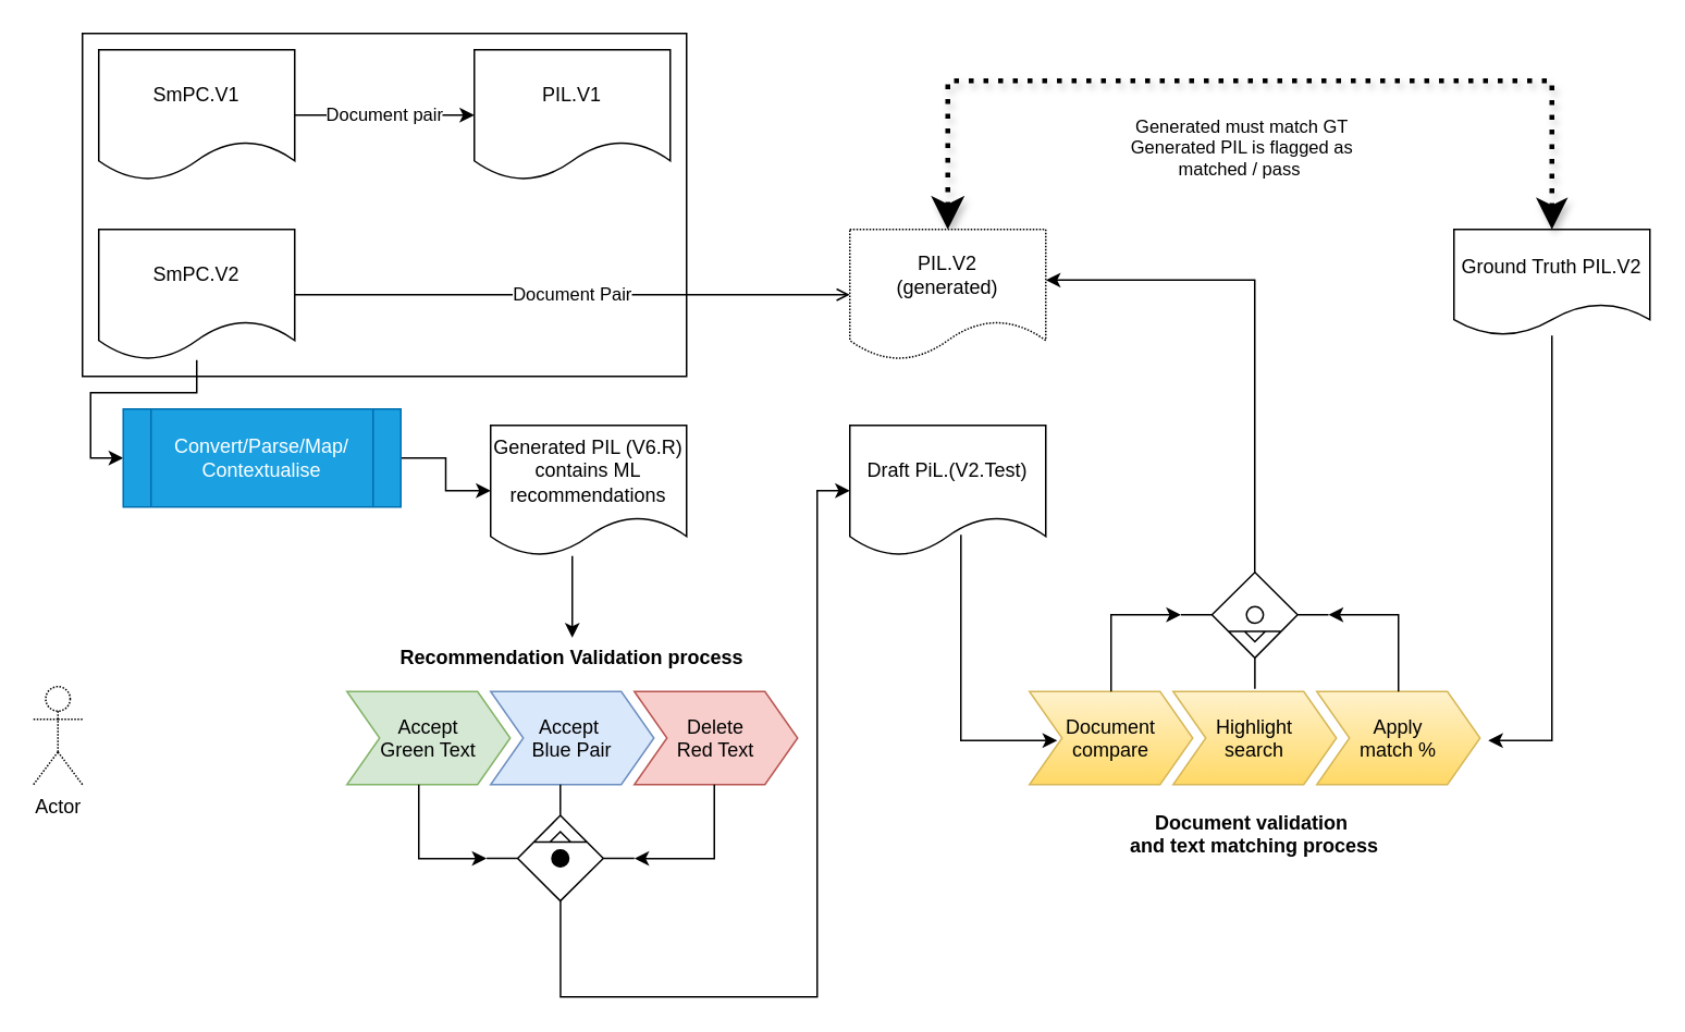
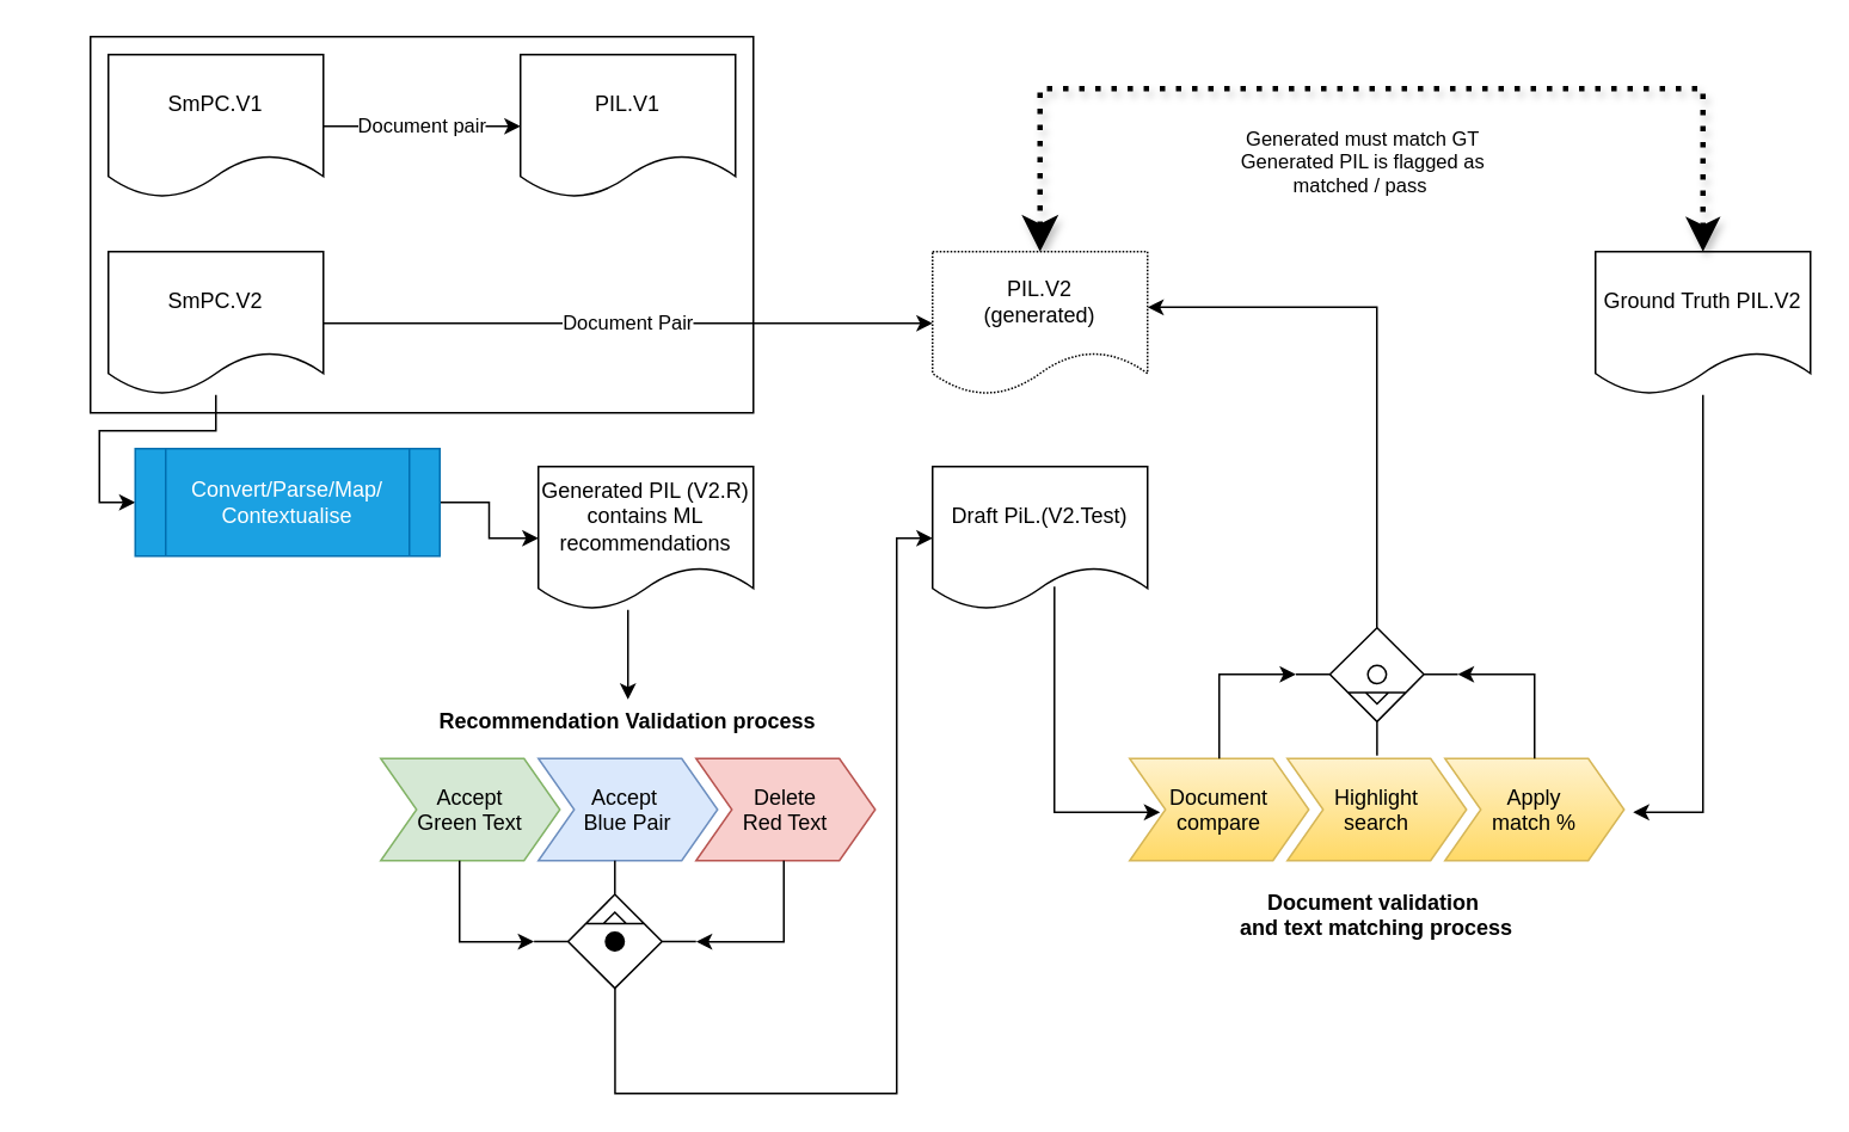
  <mxCell id="0" />
  <mxCell id="1" parent="0" />
  <mxCell id="2" value="" style="rounded=0;whiteSpace=wrap;html=1;" parent="1" vertex="1"><mxGeometry x="50" y="20" width="370" height="210" as="geometry" /></mxCell>
  <mxCell id="3" value="Document pair" style="edgeStyle=orthogonalEdgeStyle;rounded=0;orthogonalLoop=1;jettySize=auto;html=1;" parent="1" source="4" target="5" edge="1"><mxGeometry relative="1" as="geometry" /></mxCell>
  <mxCell id="4" value="SmPC.V1" style="shape=document;whiteSpace=wrap;html=1;boundedLbl=1;" parent="1" vertex="1"><mxGeometry x="60" y="30" width="120" height="80" as="geometry" /></mxCell>
  <mxCell id="5" value="PIL.V1" style="shape=document;whiteSpace=wrap;html=1;boundedLbl=1;" parent="1" vertex="1"><mxGeometry x="290" y="30" width="120" height="80" as="geometry" /></mxCell>
  <mxCell id="6" style="edgeStyle=orthogonalEdgeStyle;rounded=0;orthogonalLoop=1;jettySize=auto;html=1;entryX=1.05;entryY=0.526;entryDx=0;entryDy=0;entryPerimeter=0;" parent="1" source="7" target="31" edge="1"><mxGeometry relative="1" as="geometry"><Array as="points"><mxPoint x="950" y="453" /></Array></mxGeometry></mxCell>
- <mxCell id="7" value="Ground Truth PIL.V2" style="shape=document;whiteSpace=wrap;html=1;boundedLbl=1;" parent="1" vertex="1"><mxGeometry x="890" y="140" width="120" height="65" as="geometry" /></mxCell>
- <mxCell id="8" value="Document Pair" style="edgeStyle=orthogonalEdgeStyle;rounded=0;orthogonalLoop=1;jettySize=auto;html=1;entryX=0;entryY=0.5;entryDx=0;entryDy=0;entryPerimeter=0;endArrow=open;" parent="1" source="10" target="12" edge="1"><mxGeometry relative="1" as="geometry"><mxPoint x="420" y="180" as="targetPoint" /></mxGeometry></mxCell>
+ <mxCell id="7" value="Ground Truth PIL.V2" style="shape=document;whiteSpace=wrap;html=1;boundedLbl=1;" parent="1" vertex="1"><mxGeometry x="890" y="140" width="120" height="80" as="geometry" /></mxCell>
+ <mxCell id="8" value="Document Pair" style="edgeStyle=orthogonalEdgeStyle;rounded=0;orthogonalLoop=1;jettySize=auto;html=1;entryX=0;entryY=0.5;entryDx=0;entryDy=0;entryPerimeter=0;" parent="1" source="10" target="12" edge="1"><mxGeometry relative="1" as="geometry"><mxPoint x="420" y="180" as="targetPoint" /></mxGeometry></mxCell>
  <mxCell id="9" style="edgeStyle=orthogonalEdgeStyle;rounded=0;orthogonalLoop=1;jettySize=auto;html=1;entryX=0;entryY=0.5;entryDx=0;entryDy=0;" parent="1" source="10" target="18" edge="1"><mxGeometry relative="1" as="geometry" /></mxCell>
  <mxCell id="10" value="SmPC.V2" style="shape=document;whiteSpace=wrap;html=1;boundedLbl=1;" parent="1" vertex="1"><mxGeometry x="60" y="140" width="120" height="80" as="geometry" /></mxCell>
  <mxCell id="11" value="Generated must match GT&lt;br&gt;Generated PIL is flagged as &lt;br&gt;matched / pass&amp;nbsp;" style="edgeStyle=orthogonalEdgeStyle;rounded=0;orthogonalLoop=1;jettySize=auto;html=1;startArrow=classic;startFill=1;shadow=1;dashed=1;dashPattern=1 2;jumpStyle=none;endSize=10;startSize=11;strokeWidth=3;exitX=0.5;exitY=0;exitDx=0;exitDy=0;entryX=0.5;entryY=0;entryDx=0;entryDy=0;" parent="1" source="12" target="7" edge="1"><mxGeometry x="-0.018" y="-41" relative="1" as="geometry"><mxPoint x="980" y="100" as="targetPoint" /><Array as="points"><mxPoint x="580" y="49" /><mxPoint x="950" y="49" /></Array><mxPoint as="offset" /></mxGeometry></mxCell>
  <mxCell id="12" value="PIL.V2 &lt;br&gt;(generated)" style="shape=document;whiteSpace=wrap;html=1;boundedLbl=1;dashed=1;dashPattern=1 1;" parent="1" vertex="1"><mxGeometry x="520" y="140" width="120" height="80" as="geometry" /></mxCell>
  <mxCell id="13" style="edgeStyle=orthogonalEdgeStyle;rounded=0;orthogonalLoop=1;jettySize=auto;html=1;" parent="1" source="14" target="20" edge="1"><mxGeometry relative="1" as="geometry"><Array as="points"><mxPoint x="350" y="360" /><mxPoint x="350" y="360" /></Array></mxGeometry></mxCell>
- <mxCell id="14" value="Generated PIL (V6.R)&lt;br&gt;contains ML recommendations" style="shape=document;whiteSpace=wrap;html=1;boundedLbl=1;" parent="1" vertex="1"><mxGeometry x="300" y="260" width="120" height="80" as="geometry" /></mxCell>
+ <mxCell id="14" value="Generated PIL (V2.R)&lt;br&gt;contains ML recommendations" style="shape=document;whiteSpace=wrap;html=1;boundedLbl=1;" parent="1" vertex="1"><mxGeometry x="300" y="260" width="120" height="80" as="geometry" /></mxCell>
  <mxCell id="15" style="edgeStyle=orthogonalEdgeStyle;rounded=0;orthogonalLoop=1;jettySize=auto;html=1;entryX=0.17;entryY=0.526;entryDx=0;entryDy=0;entryPerimeter=0;exitX=0.567;exitY=0.838;exitDx=0;exitDy=0;exitPerimeter=0;" parent="1" source="16" target="29" edge="1"><mxGeometry relative="1" as="geometry"><Array as="points"><mxPoint x="588" y="453" /></Array></mxGeometry></mxCell>
  <mxCell id="16" value="Draft PiL.(V2.Test)" style="shape=document;whiteSpace=wrap;html=1;boundedLbl=1;" parent="1" vertex="1"><mxGeometry x="520" y="260" width="120" height="80" as="geometry" /></mxCell>
  <mxCell id="17" style="edgeStyle=orthogonalEdgeStyle;rounded=0;orthogonalLoop=1;jettySize=auto;html=1;entryX=0;entryY=0.5;entryDx=0;entryDy=0;" parent="1" source="18" target="14" edge="1"><mxGeometry relative="1" as="geometry" /></mxCell>
  <mxCell id="18" value="Convert/Parse/Map/&lt;br&gt;Contextualise" style="shape=process;whiteSpace=wrap;html=1;backgroundOutline=1;fillColor=#1ba1e2;strokeColor=#006EAF;fontColor=#ffffff;" parent="1" vertex="1"><mxGeometry x="75" y="250" width="170" height="60" as="geometry" /></mxCell>
- <mxCell id="19" value="Actor" style="shape=umlActor;verticalLabelPosition=bottom;verticalAlign=top;html=1;outlineConnect=0;dashed=1;dashPattern=1 1;" parent="1" vertex="1"><mxGeometry x="20" y="420" width="30" height="60" as="geometry" /></mxCell>
  <mxCell id="20" value="Recommendation Validation process" style="swimlane;childLayout=stackLayout;horizontal=1;fillColor=none;horizontalStack=1;resizeParent=1;resizeParentMax=0;resizeLast=0;collapsible=0;strokeColor=none;stackBorder=10;stackSpacing=-12;resizable=1;align=center;points=[];fontColor=#000000;dashed=1;dashPattern=1 1;" parent="1" vertex="1"><mxGeometry x="202" y="390" width="296" height="100" as="geometry" /></mxCell>
  <mxCell id="21" value="Accept&#10;Green Text" style="shape=step;perimeter=stepPerimeter;fixedSize=1;points=[];fillColor=#d5e8d4;strokeColor=#82b366;" parent="20" vertex="1"><mxGeometry x="10" y="33" width="100" height="57" as="geometry" /></mxCell>
  <mxCell id="22" value="Accept &#10;Blue Pair" style="shape=step;perimeter=stepPerimeter;fixedSize=1;points=[];fillColor=#dae8fc;strokeColor=#6c8ebf;" parent="20" vertex="1"><mxGeometry x="98" y="33" width="100" height="57" as="geometry" /></mxCell>
  <mxCell id="23" value="Delete&#10;Red Text" style="shape=step;perimeter=stepPerimeter;fixedSize=1;points=[];fillColor=#f8cecc;strokeColor=#b85450;" parent="20" vertex="1"><mxGeometry x="186" y="33" width="100" height="57" as="geometry" /></mxCell>
  <mxCell id="24" style="edgeStyle=orthogonalEdgeStyle;rounded=0;orthogonalLoop=1;jettySize=auto;html=1;entryX=0;entryY=0.5;entryDx=0;entryDy=0;" parent="1" source="25" target="16" edge="1"><mxGeometry relative="1" as="geometry"><Array as="points"><mxPoint x="343" y="610" /><mxPoint x="500" y="610" /><mxPoint x="500" y="300" /></Array></mxGeometry></mxCell>
  <mxCell id="25" value="" style="verticalLabelPosition=bottom;aspect=fixed;html=1;verticalAlign=top;strokeColor=#000000;fillColor=#000000;align=center;outlineConnect=0;shape=mxgraph.fluid_power.x12100;points=[[0,0.365,0],[1,0.365,0],[0.5,1,0]];rotation=-180;" parent="1" vertex="1"><mxGeometry x="297.58" y="480" width="90.42" height="71.26" as="geometry" /></mxCell>
  <mxCell id="26" style="edgeStyle=orthogonalEdgeStyle;rounded=0;orthogonalLoop=1;jettySize=auto;html=1;exitX=0.44;exitY=1;exitDx=0;exitDy=0;exitPerimeter=0;entryX=1;entryY=0.365;entryDx=0;entryDy=0;entryPerimeter=0;" parent="1" source="21" target="25" edge="1"><mxGeometry relative="1" as="geometry"><mxPoint x="686" y="441.026" as="sourcePoint" /><mxPoint x="685.205" y="515" as="targetPoint" /></mxGeometry></mxCell>
  <mxCell id="27" style="edgeStyle=orthogonalEdgeStyle;rounded=0;orthogonalLoop=1;jettySize=auto;html=1;exitX=0.49;exitY=1;exitDx=0;exitDy=0;exitPerimeter=0;entryX=0;entryY=0.365;entryDx=0;entryDy=0;entryPerimeter=0;" parent="1" source="23" target="25" edge="1"><mxGeometry relative="1" as="geometry"><mxPoint x="598" y="440" as="sourcePoint" /><mxPoint x="640" y="560.25" as="targetPoint" /></mxGeometry></mxCell>
  <mxCell id="28" value="Document validation &#10;and text matching process" style="swimlane;childLayout=stackLayout;horizontal=1;fillColor=none;horizontalStack=1;resizeParent=1;resizeParentMax=0;resizeLast=0;collapsible=0;strokeColor=none;stackBorder=10;stackSpacing=-12;resizable=1;align=center;points=[];fontColor=#000000;dashed=1;dashPattern=1 1;verticalAlign=top;labelPosition=center;verticalLabelPosition=bottom;" parent="1" vertex="1"><mxGeometry x="620" y="390" width="296" height="100" as="geometry" /></mxCell>
  <mxCell id="29" value="Document &#10;compare" style="shape=step;perimeter=stepPerimeter;fixedSize=1;points=[];fillColor=#fff2cc;strokeColor=#d6b656;gradientColor=#ffd966;" parent="28" vertex="1"><mxGeometry x="10" y="33" width="100" height="57" as="geometry" /></mxCell>
  <mxCell id="30" value="Highlight &#10;search" style="shape=step;perimeter=stepPerimeter;fixedSize=1;points=[];gradientColor=#ffd966;fillColor=#fff2cc;strokeColor=#d6b656;" parent="28" vertex="1"><mxGeometry x="98" y="33" width="100" height="57" as="geometry" /></mxCell>
  <mxCell id="31" value="Apply &#10;match %" style="shape=step;perimeter=stepPerimeter;fixedSize=1;points=[];gradientColor=#ffd966;fillColor=#fff2cc;strokeColor=#d6b656;" parent="28" vertex="1"><mxGeometry x="186" y="33" width="100" height="57" as="geometry" /></mxCell>
  <mxCell id="32" style="edgeStyle=orthogonalEdgeStyle;rounded=0;orthogonalLoop=1;jettySize=auto;html=1;entryX=1;entryY=0.388;entryDx=0;entryDy=0;entryPerimeter=0;" parent="1" source="33" target="12" edge="1"><mxGeometry relative="1" as="geometry"><Array as="points"><mxPoint x="768" y="171" /></Array></mxGeometry></mxCell>
  <mxCell id="33" value="" style="verticalLabelPosition=bottom;aspect=fixed;html=1;verticalAlign=top;align=center;outlineConnect=0;shape=mxgraph.fluid_power.x12100;points=[[0,0.365,0],[1,0.365,0],[0.5,1,0]];rotation=0;" parent="1" vertex="1"><mxGeometry x="722.79" y="350" width="90.42" height="71.26" as="geometry" /></mxCell>
  <mxCell id="34" style="edgeStyle=orthogonalEdgeStyle;rounded=0;orthogonalLoop=1;jettySize=auto;html=1;entryX=0;entryY=0.365;entryDx=0;entryDy=0;entryPerimeter=0;" parent="1" source="29" target="33" edge="1"><mxGeometry relative="1" as="geometry" /></mxCell>
  <mxCell id="35" style="edgeStyle=orthogonalEdgeStyle;rounded=0;orthogonalLoop=1;jettySize=auto;html=1;entryX=1;entryY=0.365;entryDx=0;entryDy=0;entryPerimeter=0;" parent="1" source="31" target="33" edge="1"><mxGeometry relative="1" as="geometry" /></mxCell>
